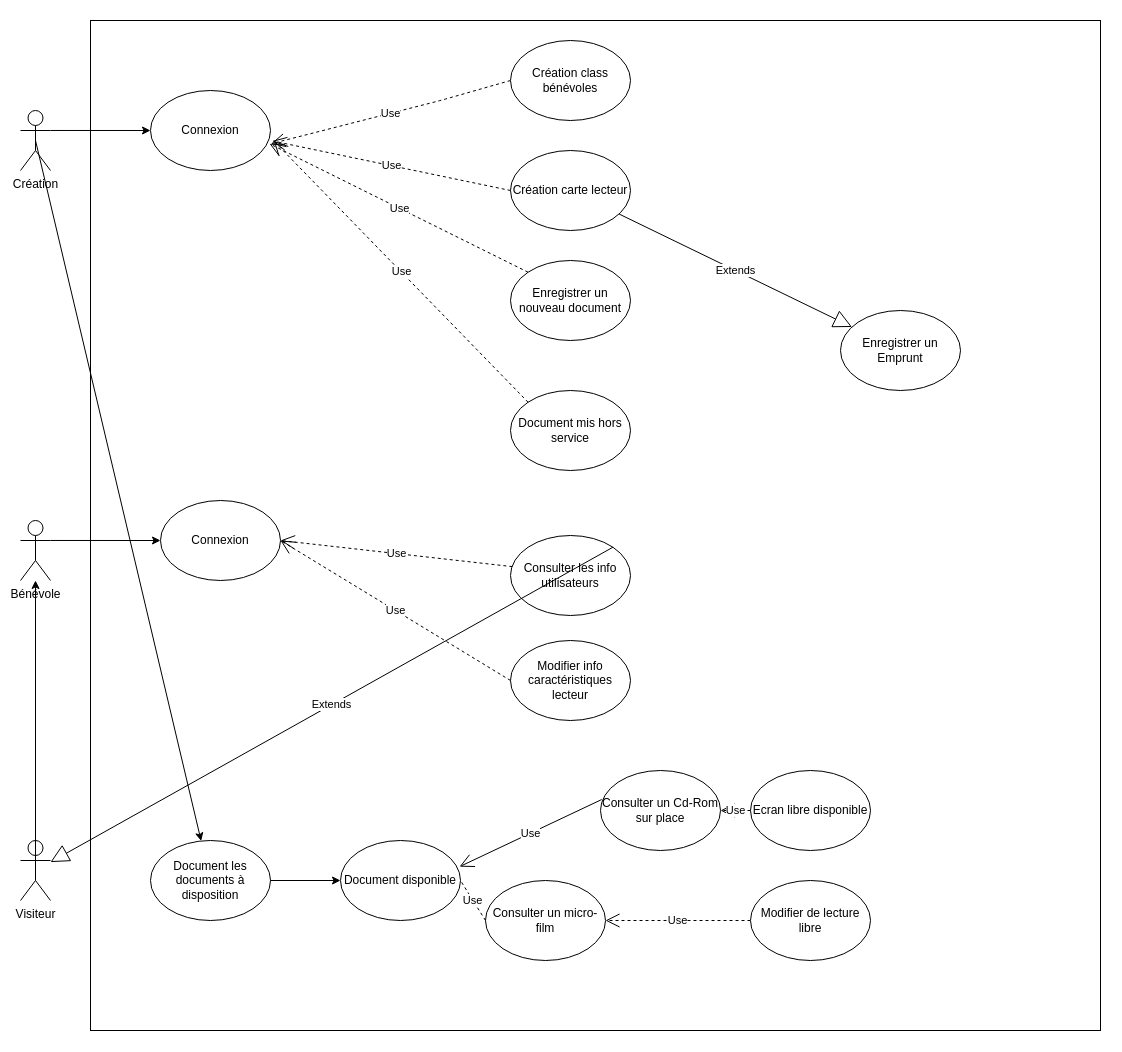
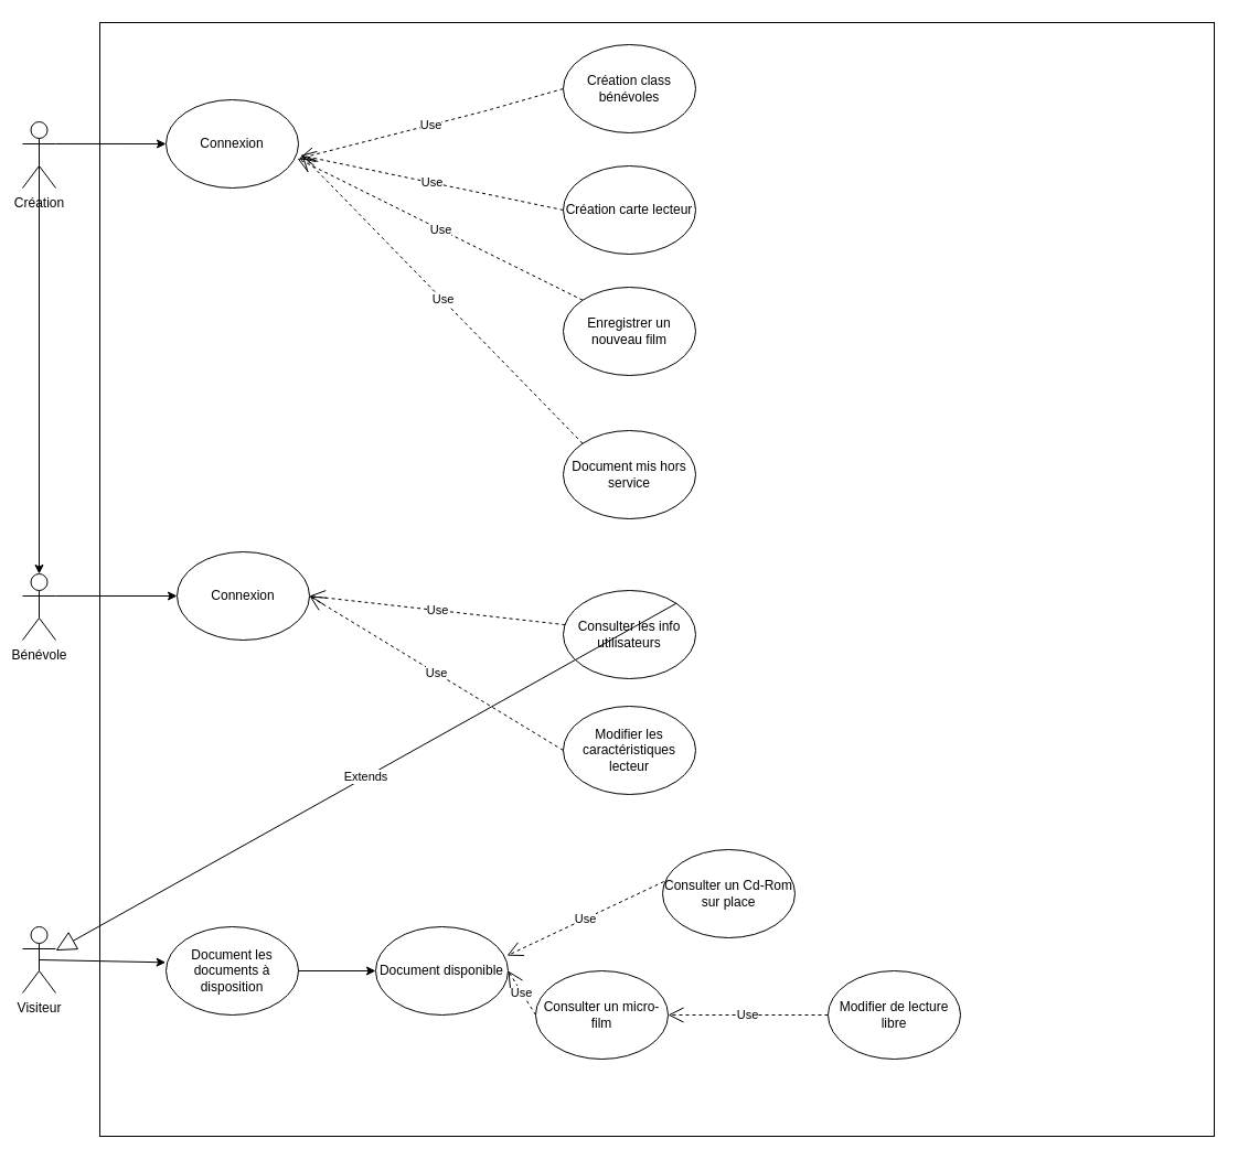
  <mxCell id="0" />
  <mxCell id="1" parent="0" />
  <mxCell id="2" value="" style="whiteSpace=wrap;html=1;aspect=fixed;" vertex="1" parent="1"><mxGeometry x="90" y="20" width="1010" height="1010" as="geometry" /></mxCell>
  <mxCell id="3" value="Visiteur" style="shape=umlActor;verticalLabelPosition=bottom;verticalAlign=top;html=1;outlineConnect=0;" vertex="1" parent="1"><mxGeometry x="20" y="840" width="30" height="60" as="geometry" /></mxCell>
  <mxCell id="4" value="Bénévole" style="shape=umlActor;verticalLabelPosition=bottom;verticalAlign=top;html=1;outlineConnect=0;" vertex="1" parent="1"><mxGeometry x="20" y="520" width="30" height="60" as="geometry" /></mxCell>
  <mxCell id="5" value="Création" style="shape=umlActor;verticalLabelPosition=bottom;verticalAlign=top;html=1;outlineConnect=0;" vertex="1" parent="1"><mxGeometry x="20" y="110" width="30" height="60" as="geometry" /></mxCell>
  <mxCell id="6" value="Document les documents à disposition" style="ellipse;whiteSpace=wrap;html=1;" vertex="1" parent="1"><mxGeometry x="150" y="840" width="120" height="80" as="geometry" /></mxCell>
  <mxCell id="7" value="Connexion" style="ellipse;whiteSpace=wrap;html=1;" vertex="1" parent="1"><mxGeometry x="150" y="90" width="120" height="80" as="geometry" /></mxCell>
  <mxCell id="8" value="" style="endArrow=classic;html=1;exitX=1;exitY=0.333;exitDx=0;exitDy=0;exitPerimeter=0;entryX=0;entryY=0.5;entryDx=0;entryDy=0;" edge="1" parent="1" source="5" target="7"><mxGeometry width="50" height="50" relative="1" as="geometry"><mxPoint x="60" y="160" as="sourcePoint" /><mxPoint x="110" y="110" as="targetPoint" /></mxGeometry></mxCell>
  <mxCell id="9" value="" style="endArrow=classic;html=1;exitX=1;exitY=0.333;exitDx=0;exitDy=0;exitPerimeter=0;" edge="1" parent="1" source="4" target="14"><mxGeometry width="50" height="50" relative="1" as="geometry"><mxPoint x="60" y="320" as="sourcePoint" /><mxPoint x="110" y="270" as="targetPoint" /></mxGeometry></mxCell>
- <mxCell id="10" value="" style="endArrow=classic;html=1;exitX=0.5;exitY=0.5;exitDx=0;exitDy=0;exitPerimeter=0;" edge="1" parent="1" source="3" target="4"><mxGeometry width="50" height="50" relative="1" as="geometry"><mxPoint x="420" y="460" as="sourcePoint" /><mxPoint x="470" y="410" as="targetPoint" /></mxGeometry></mxCell>
- <mxCell id="11" value="" style="endArrow=classic;html=1;exitX=0.5;exitY=0.5;exitDx=0;exitDy=0;exitPerimeter=0;" edge="1" parent="1" source="5" target="6"><mxGeometry width="50" height="50" relative="1" as="geometry"><mxPoint x="420" y="460" as="sourcePoint" /><mxPoint x="50" y="410" as="targetPoint" /></mxGeometry></mxCell>
+ <mxCell id="10" value="" style="endArrow=classic;html=1;exitX=0.5;exitY=0.5;exitDx=0;exitDy=0;exitPerimeter=0;entryX=-0.003;entryY=0.404;entryDx=0;entryDy=0;entryPerimeter=0;" edge="1" parent="1" source="3" target="6"><mxGeometry width="50" height="50" relative="1" as="geometry"><mxPoint x="420" y="460" as="sourcePoint" /><mxPoint x="470" y="410" as="targetPoint" /></mxGeometry></mxCell>
+ <mxCell id="11" value="" style="endArrow=classic;html=1;exitX=0.5;exitY=0.5;exitDx=0;exitDy=0;exitPerimeter=0;entryX=0.5;entryY=0;entryDx=0;entryDy=0;entryPerimeter=0;" edge="1" parent="1" source="5" target="4"><mxGeometry width="50" height="50" relative="1" as="geometry"><mxPoint x="420" y="460" as="sourcePoint" /><mxPoint x="50" y="410" as="targetPoint" /></mxGeometry></mxCell>
  <mxCell id="12" value="Use" style="endArrow=open;endSize=12;dashed=1;html=1;exitX=0;exitY=0.5;exitDx=0;exitDy=0;entryX=1.004;entryY=0.666;entryDx=0;entryDy=0;entryPerimeter=0;" edge="1" parent="1" source="13" target="7"><mxGeometry width="160" relative="1" as="geometry"><mxPoint x="360" y="440" as="sourcePoint" /><mxPoint x="270" y="200" as="targetPoint" /><Array as="points"><mxPoint x="440" y="100" /></Array></mxGeometry></mxCell>
  <mxCell id="13" value="Création class bénévoles" style="ellipse;whiteSpace=wrap;html=1;" vertex="1" parent="1"><mxGeometry x="510" y="40" width="120" height="80" as="geometry" /></mxCell>
  <mxCell id="14" value="Connexion" style="ellipse;whiteSpace=wrap;html=1;" vertex="1" parent="1"><mxGeometry x="160" y="500" width="120" height="80" as="geometry" /></mxCell>
  <mxCell id="15" value="Création carte lecteur" style="ellipse;whiteSpace=wrap;html=1;" vertex="1" parent="1"><mxGeometry x="510" y="150" width="120" height="80" as="geometry" /></mxCell>
- <mxCell id="16" value="Extends" style="endArrow=block;endSize=16;endFill=0;html=1;" edge="1" parent="1" source="15" target="17"><mxGeometry width="160" relative="1" as="geometry"><mxPoint x="360" y="310" as="sourcePoint" /><mxPoint x="520" y="310" as="targetPoint" /></mxGeometry></mxCell>
- <mxCell id="17" value="Enregistrer un Emprunt" style="ellipse;whiteSpace=wrap;html=1;" vertex="1" parent="1"><mxGeometry x="840" y="310" width="120" height="80" as="geometry" /></mxCell>
  <mxCell id="18" value="Consulter un micro-film" style="ellipse;whiteSpace=wrap;html=1;" vertex="1" parent="1"><mxGeometry x="485" y="880" width="120" height="80" as="geometry" /></mxCell>
  <mxCell id="19" value="Use" style="endArrow=open;endSize=12;dashed=1;html=1;exitX=0;exitY=0.5;exitDx=0;exitDy=0;entryX=1;entryY=0.5;entryDx=0;entryDy=0;" edge="1" parent="1" source="20" target="18"><mxGeometry width="160" relative="1" as="geometry"><mxPoint x="360" y="300" as="sourcePoint" /><mxPoint x="520" y="300" as="targetPoint" /></mxGeometry></mxCell>
  <mxCell id="20" value="Modifier de lecture libre" style="ellipse;whiteSpace=wrap;html=1;" vertex="1" parent="1"><mxGeometry x="750" y="880" width="120" height="80" as="geometry" /></mxCell>
- <mxCell id="21" value="Enregistrer un nouveau document" style="ellipse;whiteSpace=wrap;html=1;" vertex="1" parent="1"><mxGeometry x="510" y="260" width="120" height="80" as="geometry" /></mxCell>
- <mxCell id="22" value="Modifier info caractéristiques lecteur" style="ellipse;whiteSpace=wrap;html=1;" vertex="1" parent="1"><mxGeometry x="510" y="640" width="120" height="80" as="geometry" /></mxCell>
+ <mxCell id="21" value="Enregistrer un nouveau film" style="ellipse;whiteSpace=wrap;html=1;" vertex="1" parent="1"><mxGeometry x="510" y="260" width="120" height="80" as="geometry" /></mxCell>
+ <mxCell id="22" value="Modifier les caractéristiques lecteur" style="ellipse;whiteSpace=wrap;html=1;" vertex="1" parent="1"><mxGeometry x="510" y="640" width="120" height="80" as="geometry" /></mxCell>
  <mxCell id="23" value="Use" style="endArrow=open;endSize=12;dashed=1;html=1;entryX=1;entryY=0.5;entryDx=0;entryDy=0;exitX=0;exitY=0.5;exitDx=0;exitDy=0;" edge="1" parent="1" source="22" target="14"><mxGeometry width="160" relative="1" as="geometry"><mxPoint x="210" y="319" as="sourcePoint" /><mxPoint x="290" y="340" as="targetPoint" /></mxGeometry></mxCell>
  <mxCell id="24" value="Consulter les info utilisateurs" style="ellipse;whiteSpace=wrap;html=1;" vertex="1" parent="1"><mxGeometry x="510" y="535" width="120" height="80" as="geometry" /></mxCell>
  <mxCell id="25" value="Use" style="endArrow=open;endSize=12;dashed=1;html=1;exitX=0.015;exitY=0.389;exitDx=0;exitDy=0;exitPerimeter=0;entryX=1;entryY=0.5;entryDx=0;entryDy=0;" edge="1" parent="1" source="24" target="14"><mxGeometry width="160" relative="1" as="geometry"><mxPoint x="360" y="270" as="sourcePoint" /><mxPoint x="520" y="270" as="targetPoint" /></mxGeometry></mxCell>
  <mxCell id="26" value="Extends" style="endArrow=block;endSize=16;endFill=0;html=1;exitX=1;exitY=0;exitDx=0;exitDy=0;" edge="1" parent="1" source="24" target="3"><mxGeometry width="160" relative="1" as="geometry"><mxPoint x="660" y="590" as="sourcePoint" /><mxPoint x="820" y="590" as="targetPoint" /></mxGeometry></mxCell>
  <mxCell id="27" value="Document mis hors service" style="ellipse;whiteSpace=wrap;html=1;" vertex="1" parent="1"><mxGeometry x="510" y="390" width="120" height="80" as="geometry" /></mxCell>
  <mxCell id="28" value="Use" style="endArrow=open;endSize=12;dashed=1;html=1;exitX=0;exitY=0;exitDx=0;exitDy=0;entryX=0.992;entryY=0.666;entryDx=0;entryDy=0;entryPerimeter=0;" edge="1" parent="1" source="21" target="7"><mxGeometry width="160" relative="1" as="geometry"><mxPoint x="95.72" y="331.44" as="sourcePoint" /><mxPoint x="270" y="200" as="targetPoint" /><Array as="points" /></mxGeometry></mxCell>
  <mxCell id="29" value="Use" style="endArrow=open;endSize=12;dashed=1;html=1;exitX=0;exitY=0;exitDx=0;exitDy=0;entryX=1.027;entryY=0.63;entryDx=0;entryDy=0;entryPerimeter=0;" edge="1" parent="1" source="27" target="7"><mxGeometry width="160" relative="1" as="geometry"><mxPoint x="210" y="371.44" as="sourcePoint" /><mxPoint x="438.56" y="300" as="targetPoint" /><Array as="points" /></mxGeometry></mxCell>
  <mxCell id="30" value="Use" style="endArrow=open;endSize=12;dashed=1;html=1;exitX=0;exitY=0.5;exitDx=0;exitDy=0;entryX=1.015;entryY=0.63;entryDx=0;entryDy=0;entryPerimeter=0;" edge="1" parent="1" source="15" target="7"><mxGeometry width="160" relative="1" as="geometry"><mxPoint x="321.44" y="191.44" as="sourcePoint" /><mxPoint x="550" y="120" as="targetPoint" /><Array as="points" /></mxGeometry></mxCell>
  <mxCell id="31" value="Consulter un Cd-Rom sur place" style="ellipse;whiteSpace=wrap;html=1;" vertex="1" parent="1"><mxGeometry x="600" y="770" width="120" height="80" as="geometry" /></mxCell>
- <mxCell id="32" value="Ecran libre disponible" style="ellipse;whiteSpace=wrap;html=1;" vertex="1" parent="1"><mxGeometry x="750" y="770" width="120" height="80" as="geometry" /></mxCell>
- <mxCell id="33" value="Use" style="endArrow=open;endSize=12;dashed=1;html=1;entryX=1;entryY=0.5;entryDx=0;entryDy=0;exitX=0;exitY=0.5;exitDx=0;exitDy=0;" edge="1" parent="1" source="32" target="31"><mxGeometry width="160" relative="1" as="geometry"><mxPoint x="660" y="580" as="sourcePoint" /><mxPoint x="820" y="580" as="targetPoint" /></mxGeometry></mxCell>
  <mxCell id="34" value="Document disponible" style="ellipse;whiteSpace=wrap;html=1;" vertex="1" parent="1"><mxGeometry x="340" y="840" width="120" height="80" as="geometry" /></mxCell>
  <mxCell id="35" value="" style="endArrow=classic;html=1;exitX=1;exitY=0.5;exitDx=0;exitDy=0;entryX=0;entryY=0.5;entryDx=0;entryDy=0;" edge="1" parent="1" source="6" target="34"><mxGeometry width="50" height="50" relative="1" as="geometry"><mxPoint x="720" y="600" as="sourcePoint" /><mxPoint x="770" y="550" as="targetPoint" /></mxGeometry></mxCell>
- <mxCell id="36" value="Use" style="endArrow=open;endSize=12;dashed=0;html=1;exitX=0.01;exitY=0.363;exitDx=0;exitDy=0;exitPerimeter=0;entryX=0.992;entryY=0.327;entryDx=0;entryDy=0;entryPerimeter=0;" edge="1" parent="1" source="31" target="34"><mxGeometry width="160" relative="1" as="geometry"><mxPoint x="660" y="580" as="sourcePoint" /><mxPoint x="450" y="880" as="targetPoint" /></mxGeometry></mxCell>
- <mxCell id="37" value="Use" style="endArrow=none;endSize=12;dashed=1;html=1;entryX=1;entryY=0.5;entryDx=0;entryDy=0;exitX=0;exitY=0.5;exitDx=0;exitDy=0;" edge="1" parent="1" source="18" target="34"><mxGeometry width="160" relative="1" as="geometry"><mxPoint x="660" y="580" as="sourcePoint" /><mxPoint x="820" y="580" as="targetPoint" /></mxGeometry></mxCell>
+ <mxCell id="36" value="Use" style="endArrow=open;endSize=12;dashed=1;html=1;exitX=0.01;exitY=0.363;exitDx=0;exitDy=0;exitPerimeter=0;entryX=0.992;entryY=0.327;entryDx=0;entryDy=0;entryPerimeter=0;" edge="1" parent="1" source="31" target="34"><mxGeometry width="160" relative="1" as="geometry"><mxPoint x="660" y="580" as="sourcePoint" /><mxPoint x="450" y="880" as="targetPoint" /></mxGeometry></mxCell>
+ <mxCell id="37" value="Use" style="endArrow=open;endSize=12;dashed=1;html=1;entryX=1;entryY=0.5;entryDx=0;entryDy=0;exitX=0;exitY=0.5;exitDx=0;exitDy=0;" edge="1" parent="1" source="18" target="34"><mxGeometry width="160" relative="1" as="geometry"><mxPoint x="660" y="580" as="sourcePoint" /><mxPoint x="820" y="580" as="targetPoint" /></mxGeometry></mxCell>
